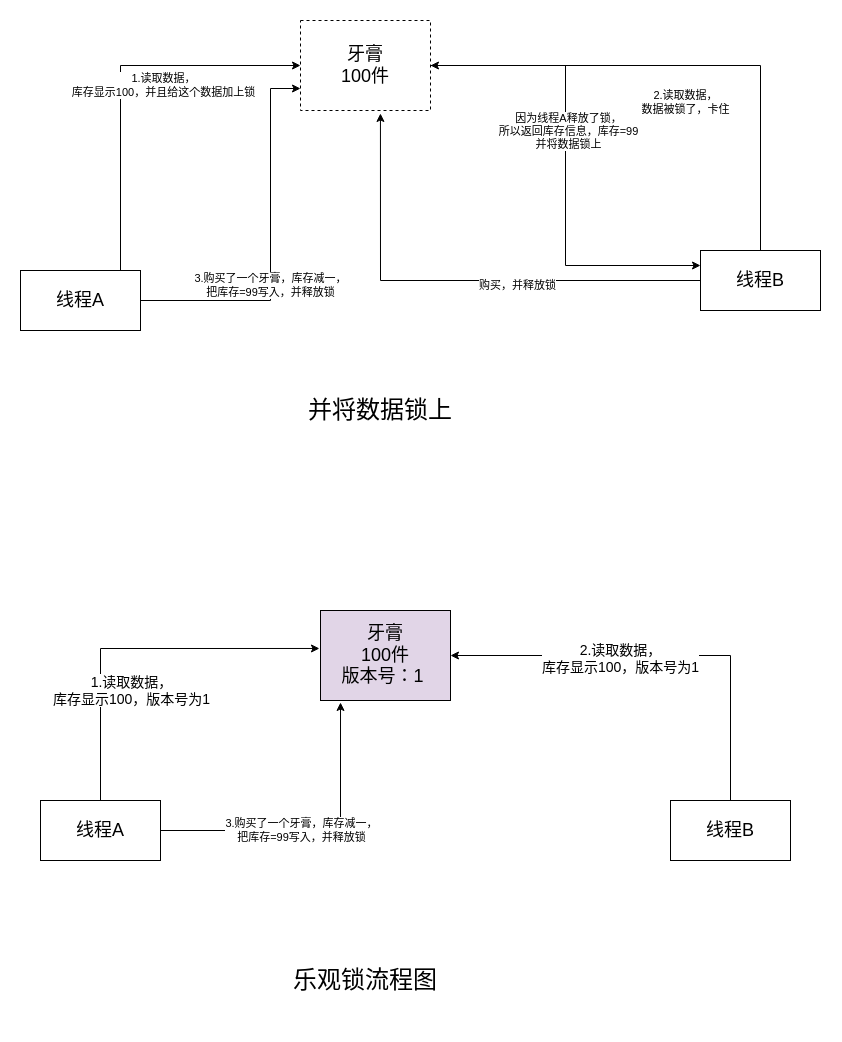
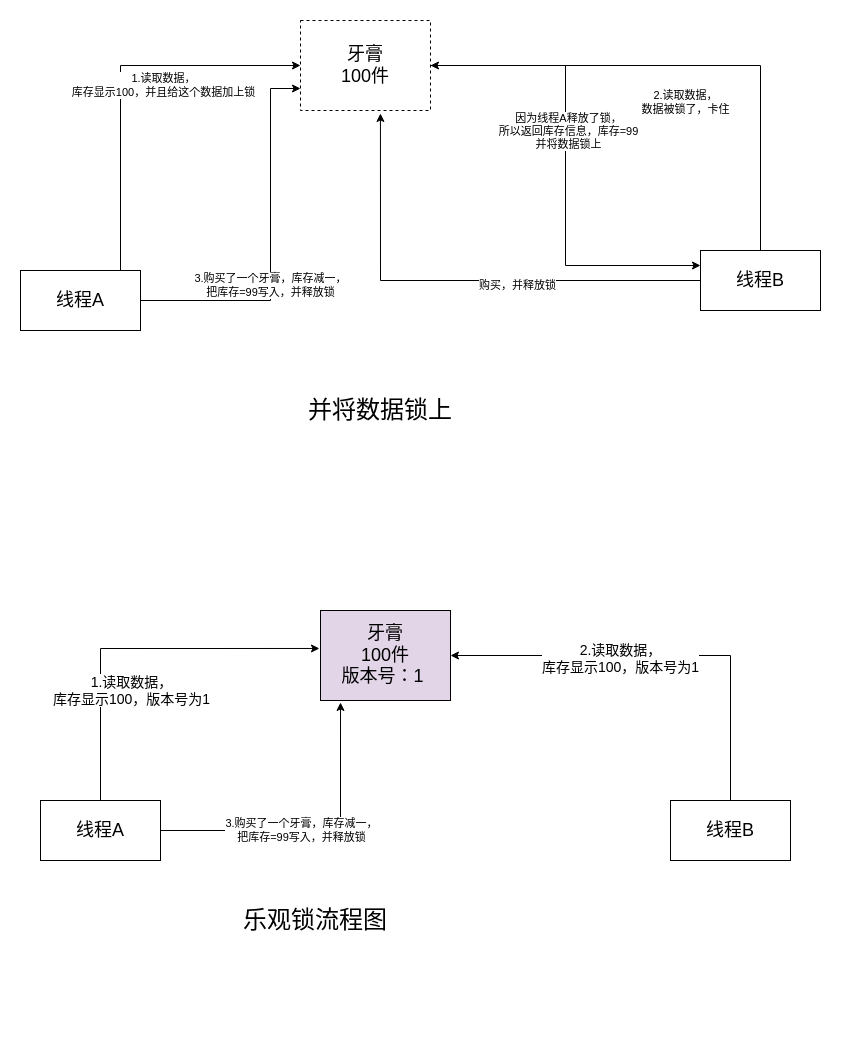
  <mxCell id="0" />
  <mxCell id="1" parent="0" />
  <mxCell id="2" style="edgeStyle=orthogonalEdgeStyle;rounded=0;orthogonalLoop=1;jettySize=auto;html=1;entryX=0;entryY=0.25;entryDx=0;entryDy=0;" edge="1" parent="1" source="4" target="14"><mxGeometry relative="1" as="geometry" /></mxCell>
  <mxCell id="3" value="因为线程A释放了锁，&lt;br&gt;所以返回库存信息，库存=99&lt;br&gt;并将数据锁上" style="edgeLabel;html=1;align=center;verticalAlign=middle;resizable=0;points=[];" vertex="1" connectable="0" parent="2"><mxGeometry x="-0.425" y="-65" relative="1" as="geometry"><mxPoint x="67" y="65" as="offset" /></mxGeometry></mxCell>
  <mxCell id="4" value="&lt;font style=&quot;font-size: 18px&quot;&gt;牙膏&lt;br&gt;100件&lt;/font&gt;" style="rounded=0;whiteSpace=wrap;html=1;dashed=1;" vertex="1" parent="1"><mxGeometry x="300" y="20" width="130" height="90" as="geometry" /></mxCell>
  <mxCell id="5" style="edgeStyle=orthogonalEdgeStyle;rounded=0;orthogonalLoop=1;jettySize=auto;html=1;entryX=0;entryY=0.5;entryDx=0;entryDy=0;" edge="1" parent="1" source="9" target="4"><mxGeometry relative="1" as="geometry"><Array as="points"><mxPoint x="120" y="65" /></Array></mxGeometry></mxCell>
  <mxCell id="6" value="1.读取数据，&lt;br&gt;库存显示100，并且给这个数据加上锁" style="edgeLabel;html=1;align=center;verticalAlign=middle;resizable=0;points=[];" vertex="1" connectable="0" parent="5"><mxGeometry x="-0.18" y="-28" relative="1" as="geometry"><mxPoint x="14" y="-28" as="offset" /></mxGeometry></mxCell>
  <mxCell id="7" style="edgeStyle=orthogonalEdgeStyle;rounded=0;orthogonalLoop=1;jettySize=auto;html=1;" edge="1" parent="1" source="9" target="4"><mxGeometry relative="1" as="geometry"><Array as="points"><mxPoint x="270" y="300" /><mxPoint x="270" y="88" /></Array></mxGeometry></mxCell>
  <mxCell id="8" value="3.购买了一个牙膏，库存减一，&lt;br&gt;把库存=99写入，并释放锁" style="edgeLabel;html=1;align=center;verticalAlign=middle;resizable=0;points=[];" vertex="1" connectable="0" parent="7"><mxGeometry x="-0.216" y="1" relative="1" as="geometry"><mxPoint as="offset" /></mxGeometry></mxCell>
  <mxCell id="9" value="&lt;font style=&quot;font-size: 18px&quot;&gt;线程A&lt;/font&gt;" style="rounded=0;whiteSpace=wrap;html=1;" vertex="1" parent="1"><mxGeometry x="20" y="270" width="120" height="60" as="geometry" /></mxCell>
  <mxCell id="10" style="edgeStyle=orthogonalEdgeStyle;rounded=0;orthogonalLoop=1;jettySize=auto;html=1;entryX=1;entryY=0.5;entryDx=0;entryDy=0;" edge="1" parent="1" source="14" target="4"><mxGeometry relative="1" as="geometry"><Array as="points"><mxPoint x="760" y="65" /></Array></mxGeometry></mxCell>
  <mxCell id="11" value="2.读取数据，&lt;br&gt;数据被锁了，卡住" style="edgeLabel;html=1;align=center;verticalAlign=middle;resizable=0;points=[];" vertex="1" connectable="0" parent="10"><mxGeometry x="0.012" y="36" relative="1" as="geometry"><mxPoint as="offset" /></mxGeometry></mxCell>
  <mxCell id="12" style="edgeStyle=orthogonalEdgeStyle;rounded=0;orthogonalLoop=1;jettySize=auto;html=1;entryX=0.615;entryY=1.033;entryDx=0;entryDy=0;entryPerimeter=0;" edge="1" parent="1" source="14" target="4"><mxGeometry relative="1" as="geometry" /></mxCell>
  <mxCell id="13" value="购买，并释放锁" style="edgeLabel;html=1;align=center;verticalAlign=middle;resizable=0;points=[];" vertex="1" connectable="0" parent="12"><mxGeometry x="-0.244" y="4" relative="1" as="geometry"><mxPoint as="offset" /></mxGeometry></mxCell>
  <mxCell id="14" value="&lt;font style=&quot;font-size: 18px&quot;&gt;线程B&lt;/font&gt;" style="rounded=0;whiteSpace=wrap;html=1;" vertex="1" parent="1"><mxGeometry x="700" y="250" width="120" height="60" as="geometry" /></mxCell>
  <mxCell id="15" value="&lt;font style=&quot;font-size: 24px&quot;&gt;并将数据锁上&lt;/font&gt;" style="text;html=1;strokeColor=none;fillColor=none;align=center;verticalAlign=middle;whiteSpace=wrap;rounded=0;" vertex="1" parent="1"><mxGeometry x="190" y="370" width="380" height="80" as="geometry" /></mxCell>
- <mxCell id="16" value="&lt;font style=&quot;font-size: 24px&quot;&gt;乐观锁流程图&lt;/font&gt;" style="text;html=1;strokeColor=none;fillColor=none;align=center;verticalAlign=middle;whiteSpace=wrap;rounded=0;" vertex="1" parent="1"><mxGeometry x="175" y="940" width="380" height="80" as="geometry" /></mxCell>
+ <mxCell id="16" value="&lt;font style=&quot;font-size: 24px&quot;&gt;乐观锁流程图&lt;/font&gt;" style="text;html=1;strokeColor=none;fillColor=none;align=center;verticalAlign=middle;whiteSpace=wrap;rounded=0;" vertex="1" parent="1"><mxGeometry x="125" y="880" width="380" height="80" as="geometry" /></mxCell>
  <mxCell id="17" value="&lt;font style=&quot;font-size: 18px&quot;&gt;牙膏&lt;br&gt;100件&lt;br&gt;版本号：1&amp;nbsp;&lt;br&gt;&lt;/font&gt;" style="rounded=0;whiteSpace=wrap;html=1;fillColor=#e1d5e7;" vertex="1" parent="1"><mxGeometry x="320" y="610" width="130" height="90" as="geometry" /></mxCell>
  <mxCell id="18" style="edgeStyle=orthogonalEdgeStyle;rounded=0;orthogonalLoop=1;jettySize=auto;html=1;entryX=-0.008;entryY=0.422;entryDx=0;entryDy=0;entryPerimeter=0;" edge="1" parent="1" source="22" target="17"><mxGeometry relative="1" as="geometry"><Array as="points"><mxPoint x="100" y="648" /></Array></mxGeometry></mxCell>
  <mxCell id="19" value="&lt;font style=&quot;font-size: 14px&quot;&gt;1.读取数据，&lt;br&gt;库存显示100，版本号为1&lt;/font&gt;" style="edgeLabel;html=1;align=center;verticalAlign=middle;resizable=0;points=[];" vertex="1" connectable="0" parent="18"><mxGeometry x="-0.18" y="-40" relative="1" as="geometry"><mxPoint x="30" y="2" as="offset" /></mxGeometry></mxCell>
  <mxCell id="20" style="edgeStyle=orthogonalEdgeStyle;rounded=0;orthogonalLoop=1;jettySize=auto;html=1;entryX=0.154;entryY=1.022;entryDx=0;entryDy=0;entryPerimeter=0;" edge="1" parent="1" source="22" target="17"><mxGeometry relative="1" as="geometry" /></mxCell>
  <mxCell id="21" value="3.购买了一个牙膏，库存减一，&lt;br&gt;把库存=99写入，并释放锁" style="edgeLabel;html=1;align=center;verticalAlign=middle;resizable=0;points=[];" vertex="1" connectable="0" parent="20"><mxGeometry x="-0.091" y="1" relative="1" as="geometry"><mxPoint as="offset" /></mxGeometry></mxCell>
  <mxCell id="22" value="&lt;font style=&quot;font-size: 18px&quot;&gt;线程A&lt;/font&gt;" style="rounded=0;whiteSpace=wrap;html=1;" vertex="1" parent="1"><mxGeometry x="40" y="800" width="120" height="60" as="geometry" /></mxCell>
  <mxCell id="23" style="edgeStyle=orthogonalEdgeStyle;rounded=0;orthogonalLoop=1;jettySize=auto;html=1;entryX=1;entryY=0.5;entryDx=0;entryDy=0;" edge="1" parent="1" source="25" target="17"><mxGeometry relative="1" as="geometry"><Array as="points"><mxPoint x="730" y="655" /></Array></mxGeometry></mxCell>
  <mxCell id="24" value="&lt;span style=&quot;font-size: 14px&quot;&gt;2.读取数据，&lt;/span&gt;&lt;br style=&quot;font-size: 14px&quot;&gt;&lt;span style=&quot;font-size: 14px&quot;&gt;库存显示100，版本号为1&lt;/span&gt;" style="edgeLabel;html=1;align=center;verticalAlign=middle;resizable=0;points=[];" vertex="1" connectable="0" parent="23"><mxGeometry x="0.205" y="2" relative="1" as="geometry"><mxPoint as="offset" /></mxGeometry></mxCell>
  <mxCell id="25" value="&lt;font style=&quot;font-size: 18px&quot;&gt;线程B&lt;/font&gt;" style="rounded=0;whiteSpace=wrap;html=1;" vertex="1" parent="1"><mxGeometry x="670" y="800" width="120" height="60" as="geometry" /></mxCell>
